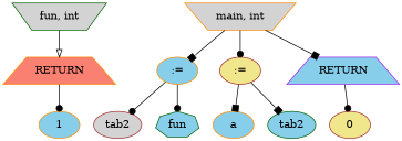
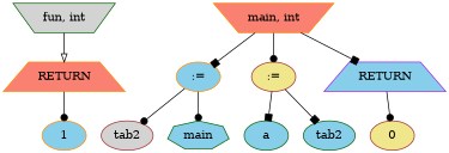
  digraph {
    node [color=darkgreen fillcolor=skyblue shape=ellipse style=filled]
    edge [arrowhead=dot]
    n1 [fillcolor=lightgrey label="fun, int" shape=invtrapezium]
    n2 [color=darkorange fillcolor=salmon label=RETURN shape=trapezium]
    n3 [color=darkorange label=1]
-   n4 [color=darkorange fillcolor=lightgrey label="main, int" shape=invtrapezium]
+   n4 [color=darkorange fillcolor=salmon label="main, int" shape=invtrapezium]
    n5 [color=darkorange label=":="]
    n6 [color=brown fillcolor=khaki label=":="]
    n7 [color=purple label=RETURN shape=trapezium]
    n8 [color=brown fillcolor=lightgrey label=tab2]
-   n9 [label=fun shape=septagon]
-   n10 [color=darkorange label=a]
+   n9 [label=main shape=septagon]
+   n10 [label=a]
    n11 [label=tab2]
    n12 [color=brown fillcolor=khaki label=0]
    n1 -> n2 [arrowhead=onormal]
    n2 -> n3
    n4 -> n5 [arrowhead=box]
    n4 -> n6
    n4 -> n7 [arrowhead=box]
    n5 -> n8
    n5 -> n9
    n6 -> n10 [arrowhead=box]
    n6 -> n11 [arrowhead=box]
    n7 -> n12
  }
